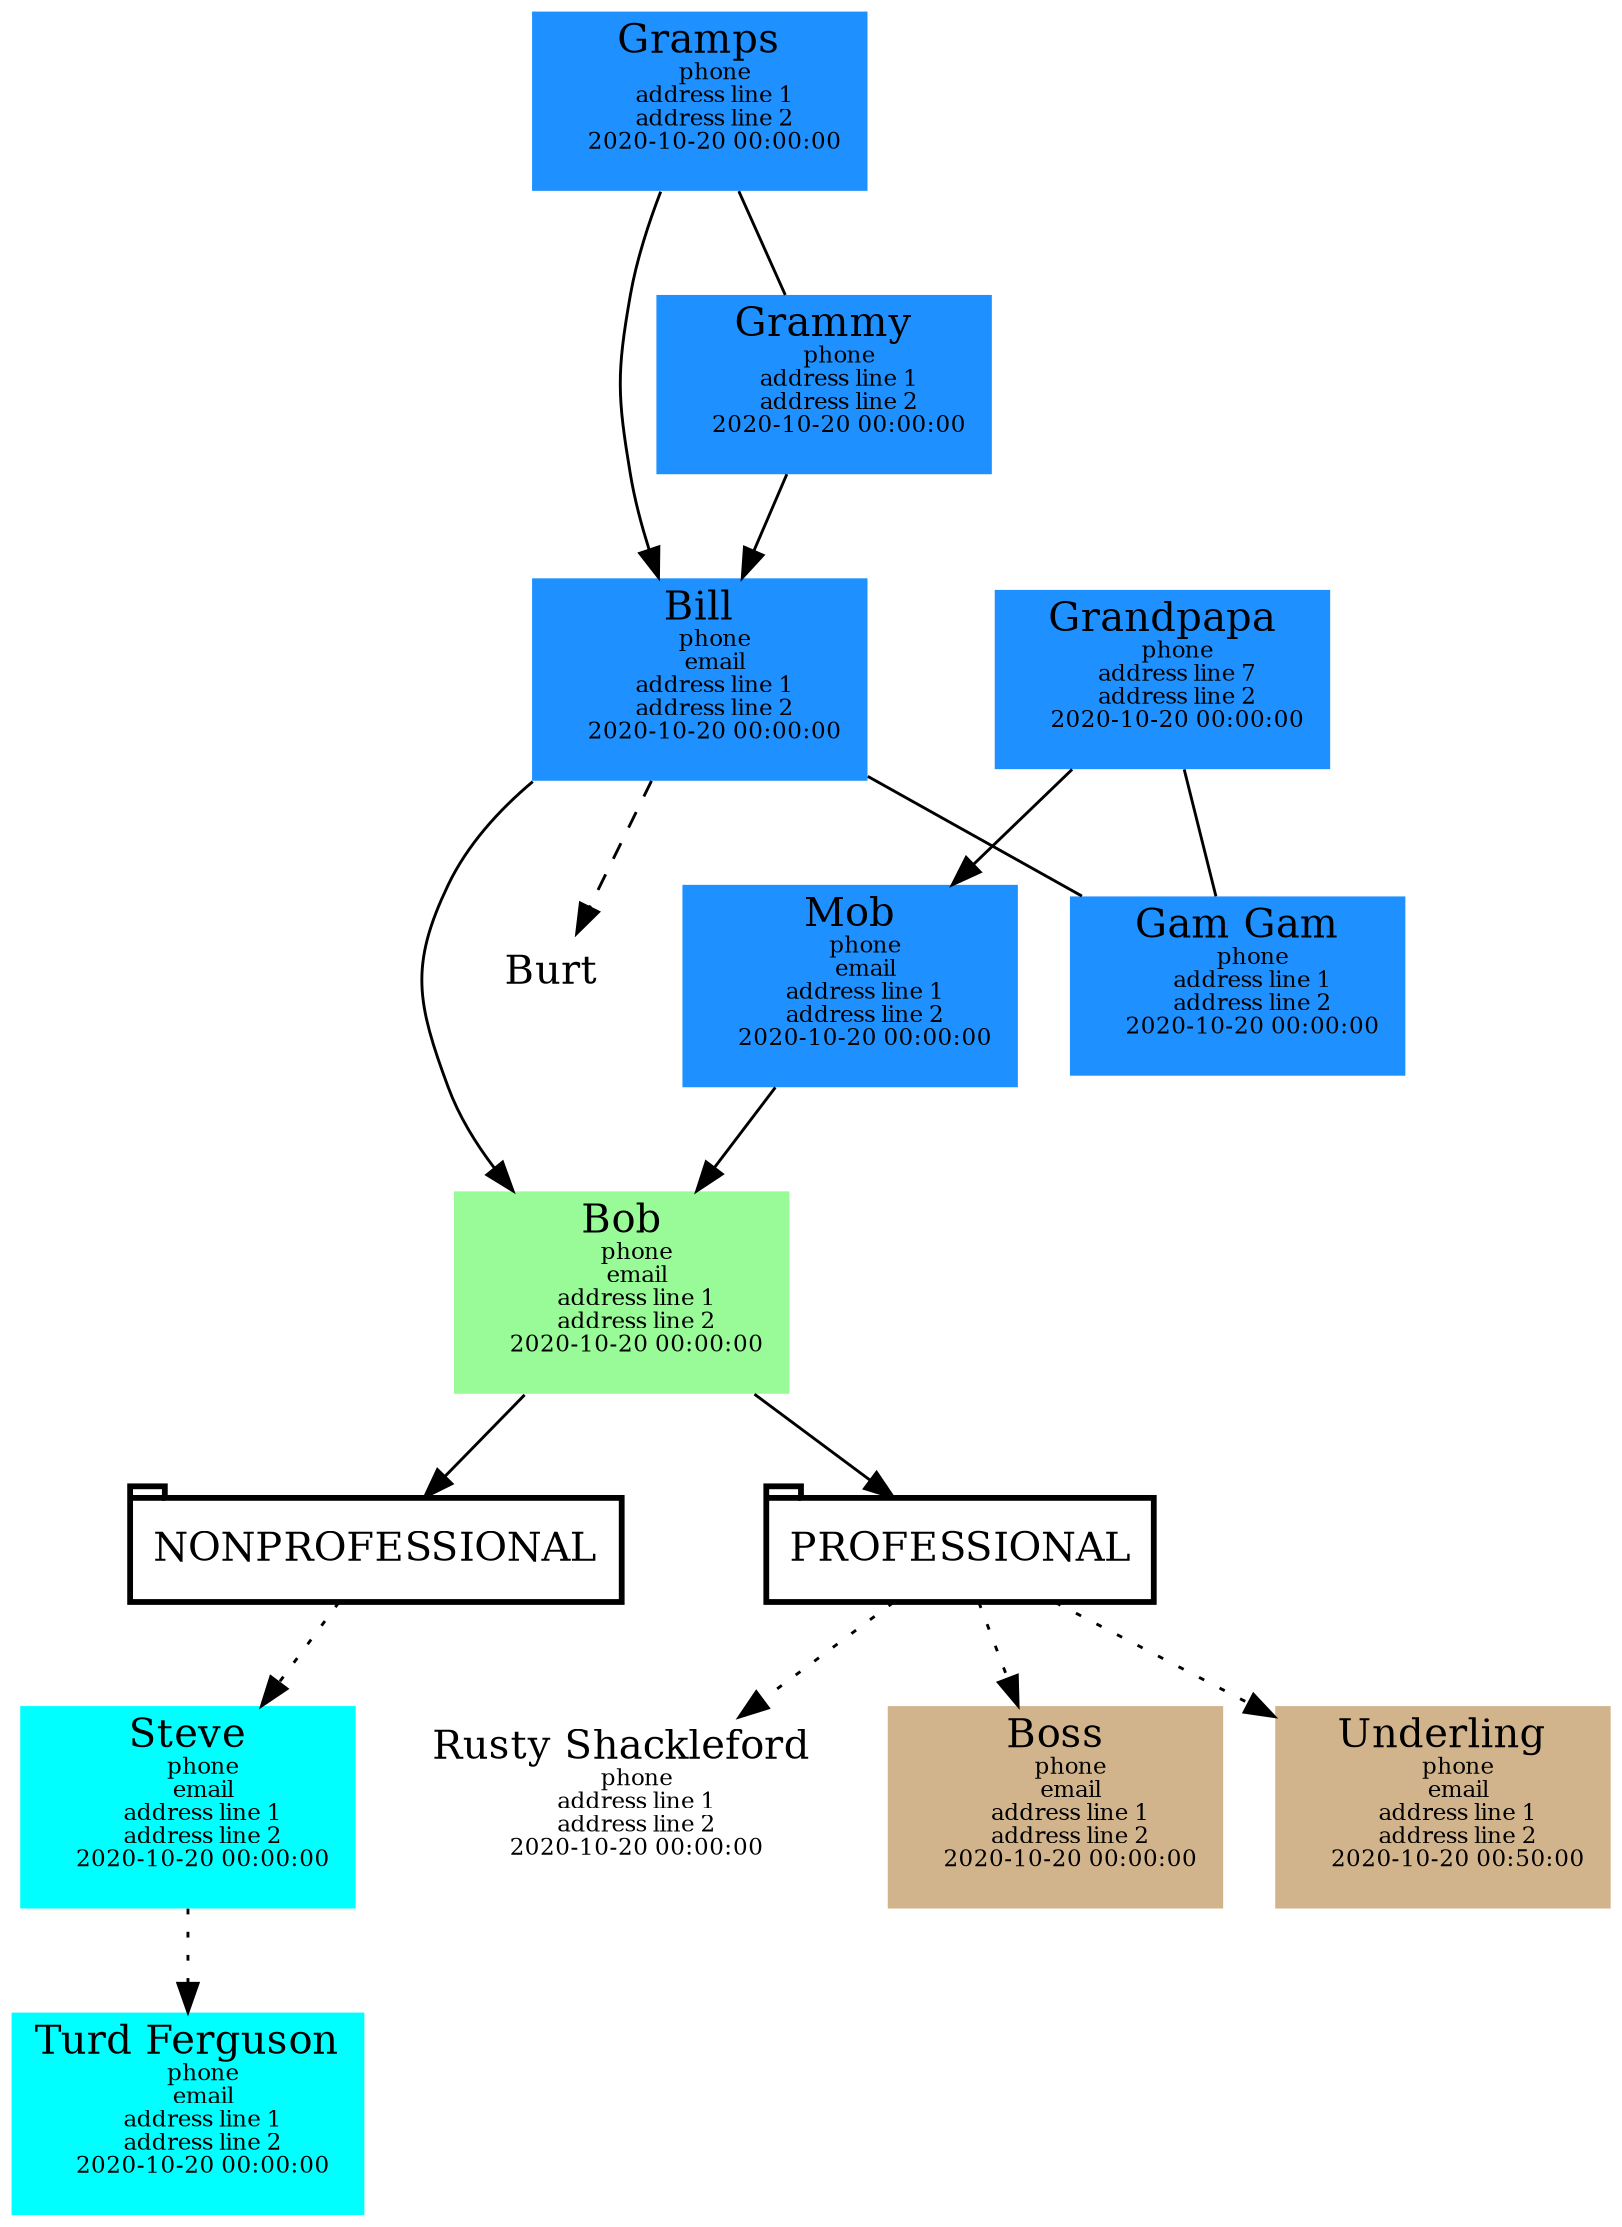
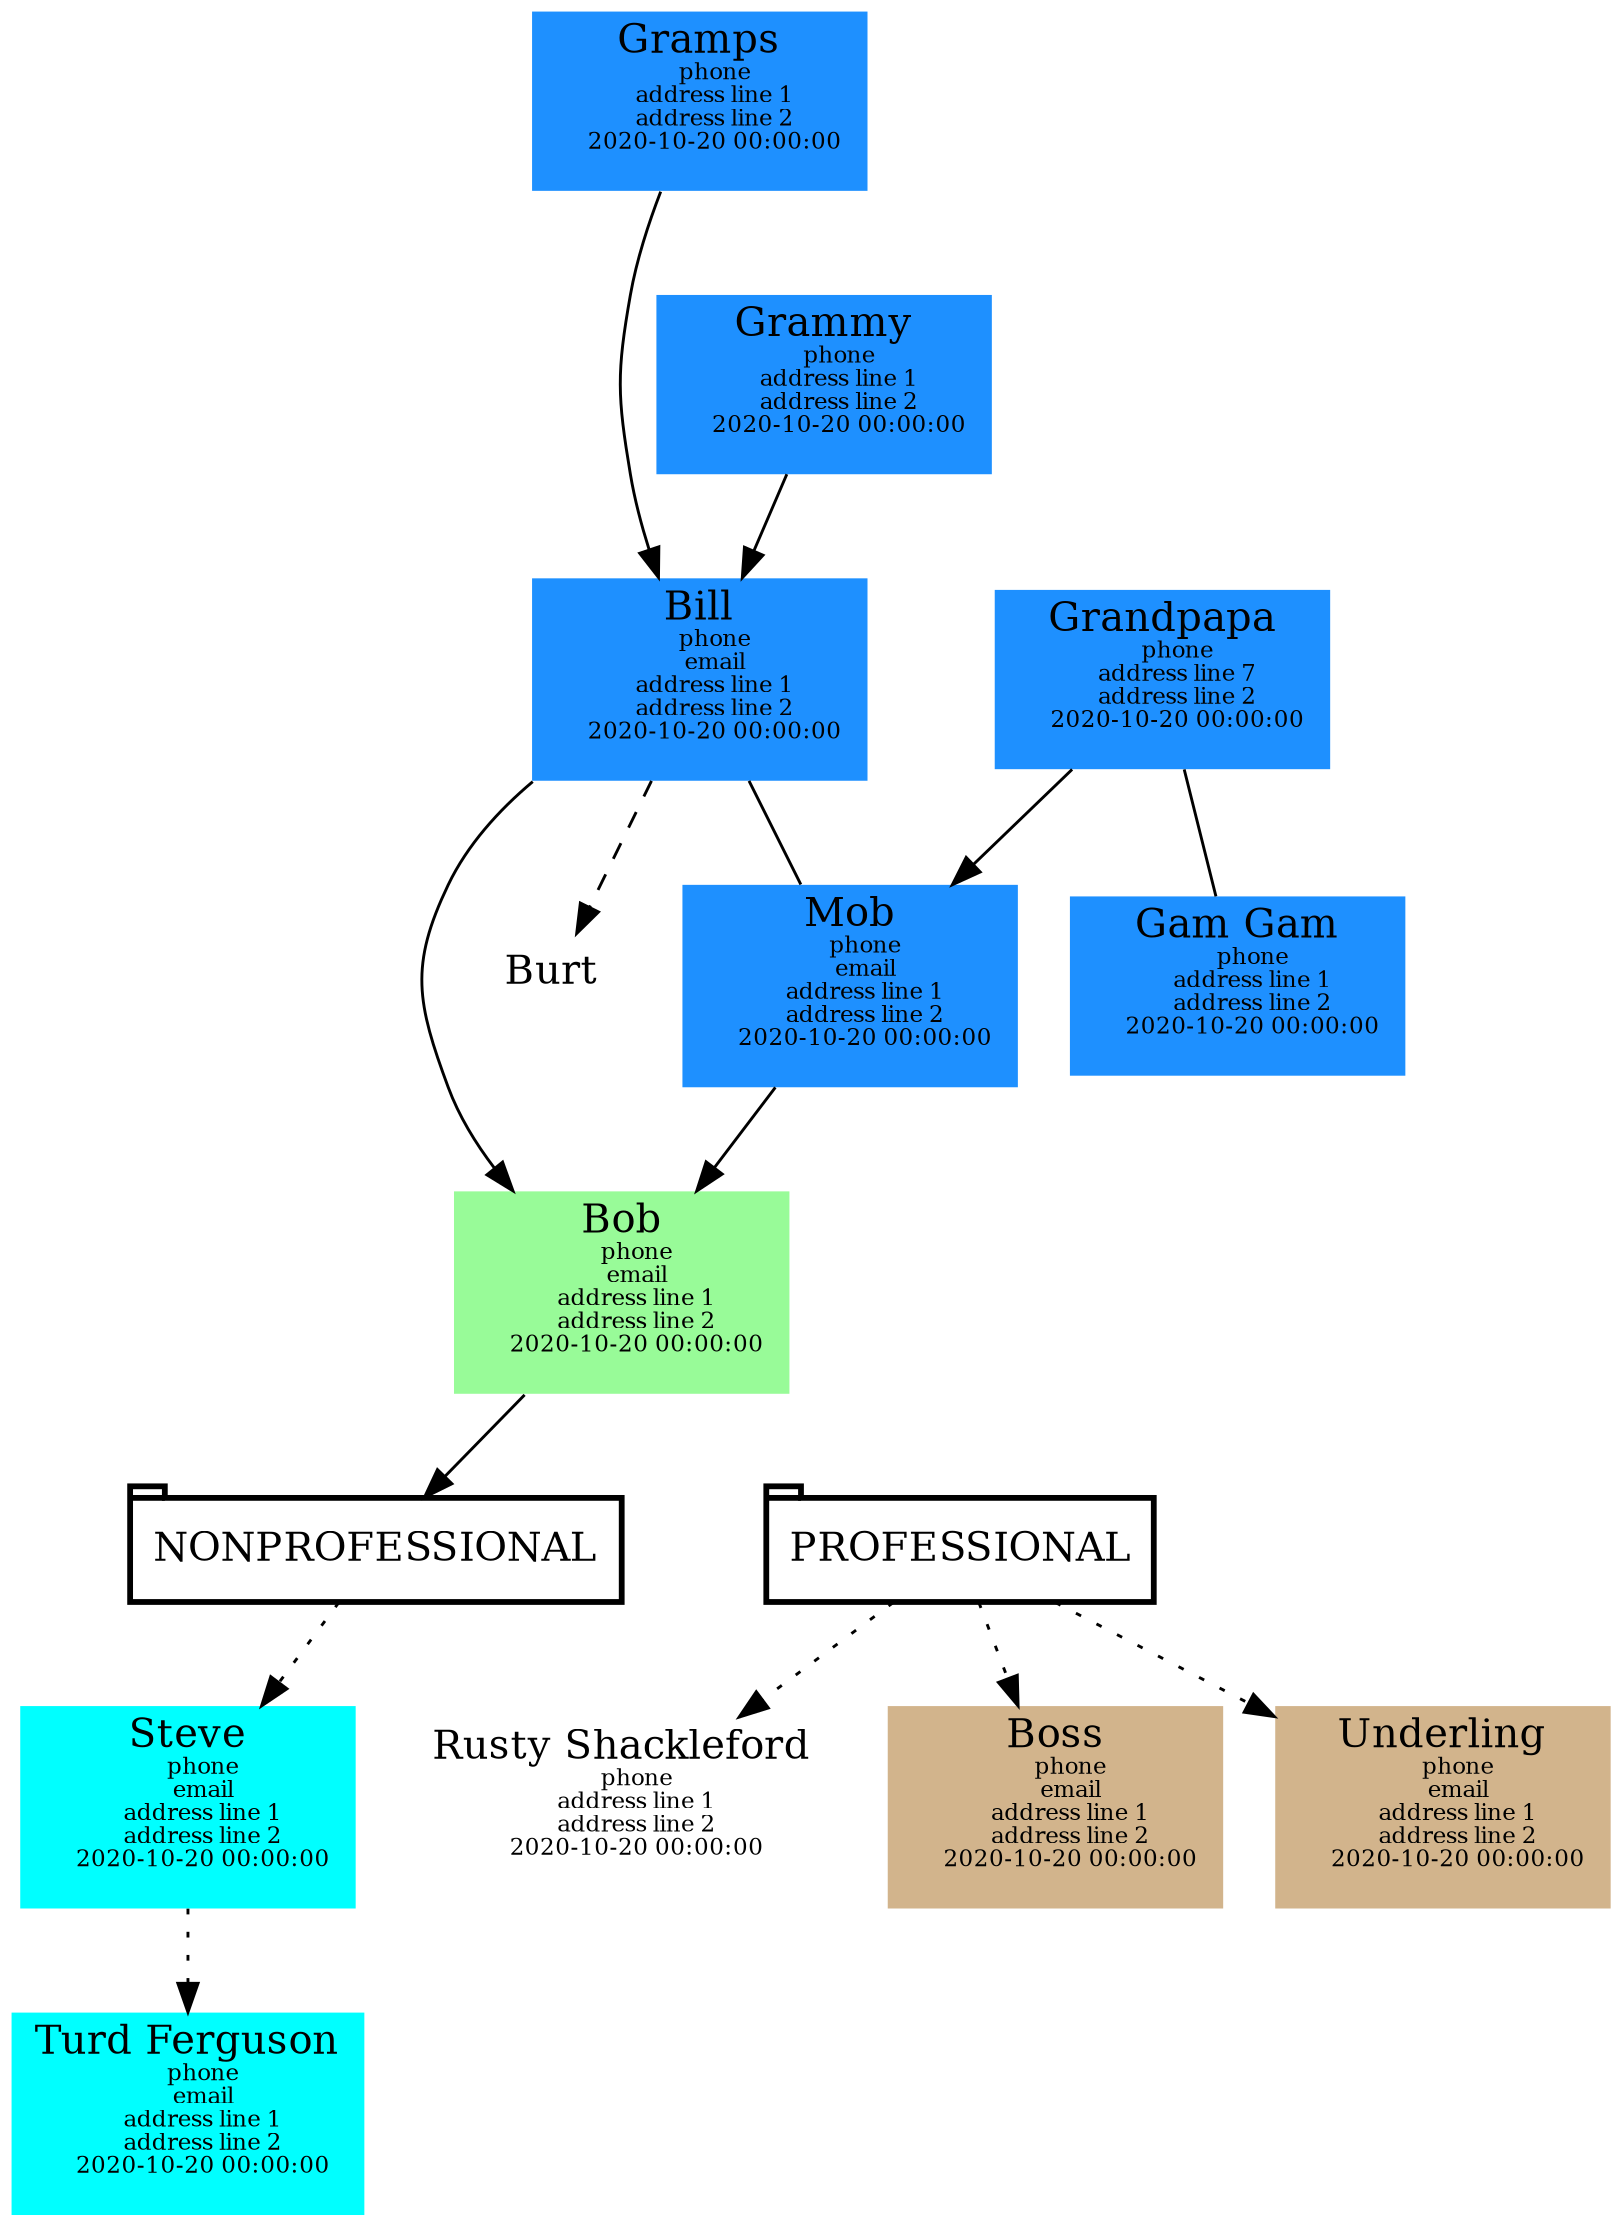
  strict digraph {
    overlap_scaling=6
    splines=true
    node [cluster=1 fillcolor=dodgerblue shape=none style=filled]
    edge [arrowhead=normal style=solid]
    NONPROFESSIONAL [fillcolor=white height=0.5 shape=tab style=bold width=2.0139]
    n2 [cluster=6 fillcolor=cyan height=0.97222 label=<Steve<BR/><FONT POINT-SIZE="8">     phone<BR/>     email<BR/>     address line 1<BR/>     address line 2<BR/>     2020-10-20 00:00:00<BR/>     </FONT>> width=1.2639]
    n3 [cluster=7 fillcolor=cyan height=0.97222 label=<Turd Ferguson<BR/><FONT POINT-SIZE="8">     phone<BR/>     email<BR/>     address line 1<BR/>     address line 2<BR/>     2020-10-20 00:00:00<BR/>     </FONT>> width=1.3472]
    PROFESSIONAL [fillcolor=white height=0.5 shape=tab style=bold width=1.6111]
    n5 [cluster=4 fillcolor=white height=0.86111 label=<Rusty Shackleford<BR/><FONT POINT-SIZE="8">     phone<BR/>     address line 1<BR/>     address line 2<BR/>     2020-10-20 00:00:00<BR/>     </FONT>> width=1.625]
    n6 [fillcolor=tan height=0.97222 label=<Boss<BR/><FONT POINT-SIZE="8">     phone<BR/>     email<BR/>     address line 1<BR/>     address line 2<BR/>     2020-10-20 00:00:00<BR/>     </FONT>> width=1.2639]
-   n7 [fillcolor=tan height=0.97222 label=<Underling<BR/><FONT POINT-SIZE="8">     phone<BR/>     email<BR/>     address line 1<BR/>     address line 2<BR/>     2020-10-20 00:50:00<BR/>     </FONT>> width=1.2639]
+   n7 [fillcolor=tan height=0.97222 label=<Underling<BR/><FONT POINT-SIZE="8">     phone<BR/>     email<BR/>     address line 1<BR/>     address line 2<BR/>     2020-10-20 00:00:00<BR/>     </FONT>> width=1.2639]
    n8 [fillcolor=palegreen height=0.97222 label=<Bob<BR/><FONT POINT-SIZE="8">     phone<BR/>     email<BR/>     address line 1<BR/>     address line 2<BR/>     2020-10-20 00:00:00<BR/>     </FONT>> width=1.2639]
    n9 [cluster=2 height=0.97222 label=<Bill<BR/><FONT POINT-SIZE="8">     phone<BR/>     email<BR/>     address line 1<BR/>     address line 2<BR/>     2020-10-20 00:00:00<BR/>     </FONT>> width=1.2639]
    n10 [cluster=5 height=0.97222 label=<Mob<BR/><FONT POINT-SIZE="8">     phone<BR/>     email<BR/>     address line 1<BR/>     address line 2<BR/>     2020-10-20 00:00:00<BR/>     </FONT>> width=1.2639]
    n11 [cluster=0 fillcolor=white height=0.5 label=<Burt<BR/><FONT POINT-SIZE="8">     </FONT>> width=0.75]
    n12 [cluster=5 height=0.86111 label=<Gramps<BR/><FONT POINT-SIZE="8">     phone<BR/>     address line 1<BR/>     address line 2<BR/>     2020-10-20 00:00:00<BR/>     </FONT>> width=1.2639]
    n13 [cluster=5 height=0.86111 label=<Grammy<BR/><FONT POINT-SIZE="8">     phone<BR/>     address line 1<BR/>     address line 2<BR/>     2020-10-20 00:00:00<BR/>     </FONT>> width=1.2639]
    n14 [cluster=5 height=0.86111 label=<Grandpapa<BR/><FONT POINT-SIZE="8">     phone<BR/>     address line 7<BR/>     address line 2<BR/>     2020-10-20 00:00:00<BR/>     </FONT>> width=1.2639]
    n15 [cluster=5 height=0.86111 label=<Gam Gam<BR/><FONT POINT-SIZE="8">     phone<BR/>     address line 1<BR/>     address line 2<BR/>     2020-10-20 00:00:00<BR/>     </FONT>> width=1.2639]
    NONPROFESSIONAL -> n2 [style=dotted]
    n2 -> n3 [style=dotted]
    PROFESSIONAL -> n5 [style=dotted]
    PROFESSIONAL -> n6 [style=dotted]
    PROFESSIONAL -> n7 [style=dotted]
    n8 -> NONPROFESSIONAL
-   n8 -> PROFESSIONAL
    n9 -> n8
-   n9 -> n15 [arrowhead=none]
+   n9 -> n10 [arrowhead=none]
    n9 -> n11 [style=dashed]
    n10 -> n8
    n12 -> n9
-   n12 -> n13 [arrowhead=none]
    n13 -> n9
    n14 -> n10
    n14 -> n15 [arrowhead=none]
  }
